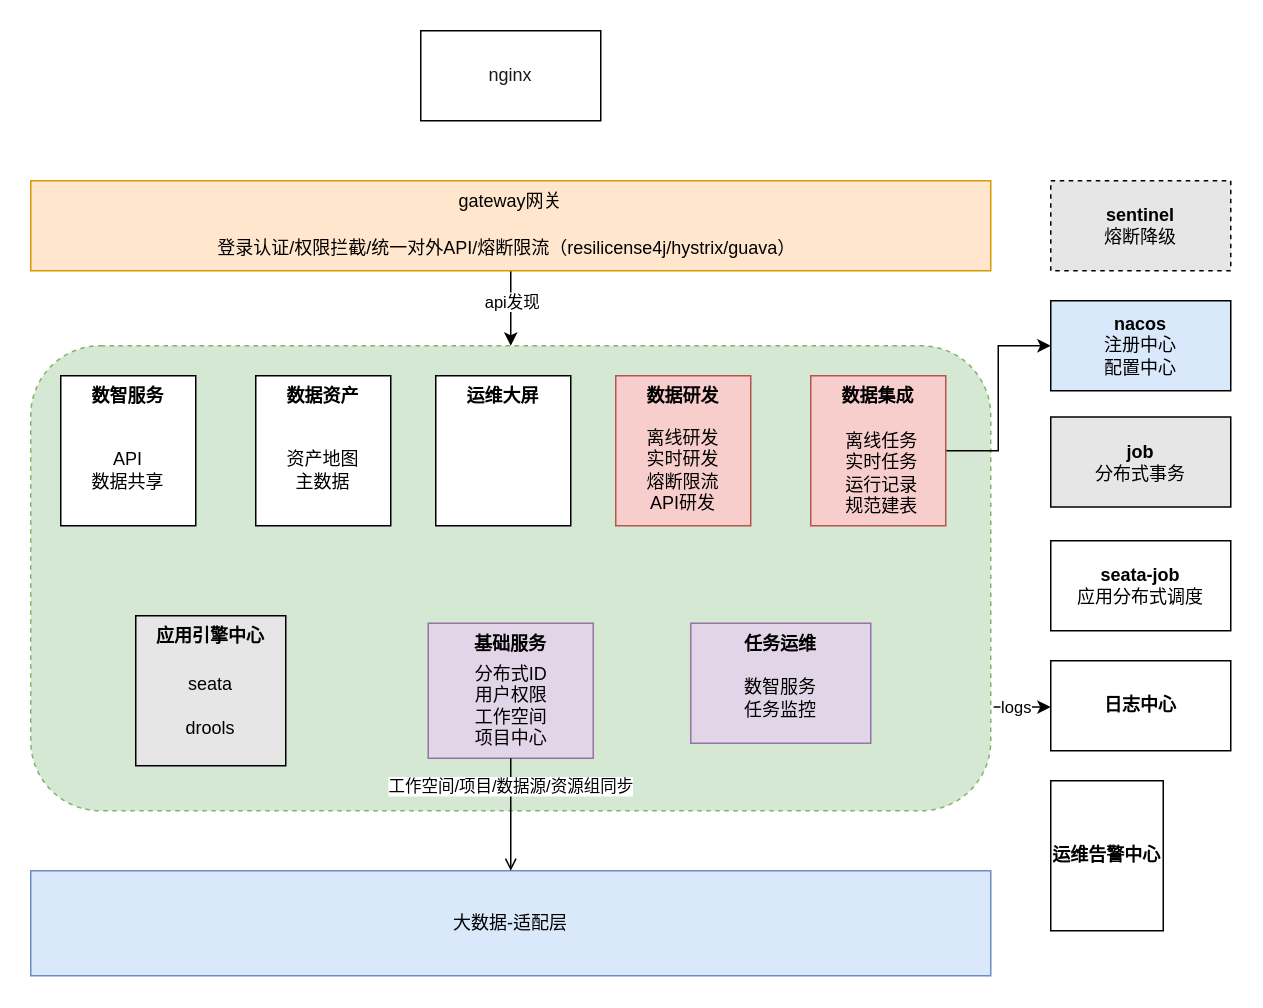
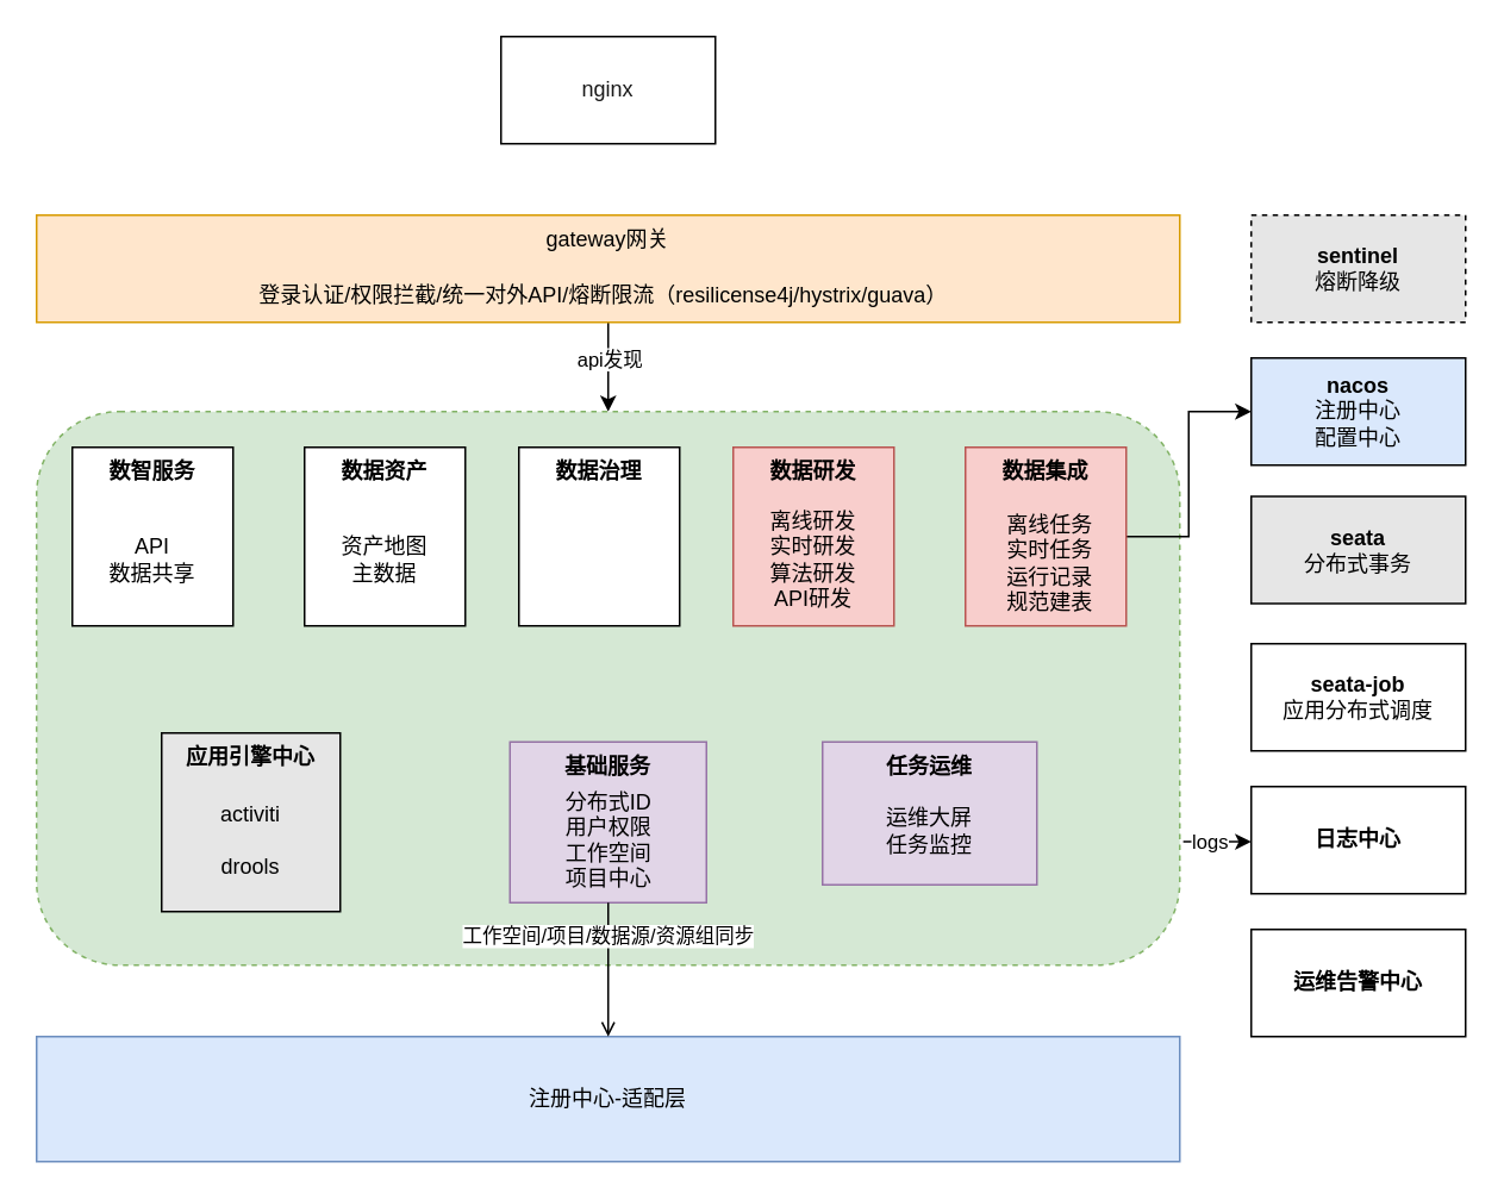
  <mxCell id="0" />
  <mxCell id="1" parent="0" />
  <mxCell id="2" value="" style="edgeStyle=orthogonalEdgeStyle;rounded=0;orthogonalLoop=1;jettySize=auto;html=1;entryX=0.5;entryY=0;entryDx=0;entryDy=0;" edge="1" parent="1" source="4" target="9"><mxGeometry relative="1" as="geometry" /></mxCell>
  <mxCell id="3" value="api发现" style="edgeLabel;html=1;align=center;verticalAlign=middle;resizable=0;points=[];" vertex="1" connectable="0" parent="2"><mxGeometry x="-0.6" y="-1" relative="1" as="geometry"><mxPoint x="1" y="10" as="offset" /></mxGeometry></mxCell>
  <mxCell id="4" value="gateway网关" style="rounded=0;whiteSpace=wrap;html=1;verticalAlign=top;fillColor=#ffe6cc;strokeColor=#d79b00;" vertex="1" parent="1"><mxGeometry x="20" y="120" width="640" height="60" as="geometry" /></mxCell>
  <mxCell id="5" value="&lt;b&gt;nacos&lt;/b&gt;&lt;br&gt;注册中心&lt;br&gt;配置中心" style="rounded=0;whiteSpace=wrap;html=1;fillColor=#dae8fc;" vertex="1" parent="1"><mxGeometry x="700" y="200" width="120" height="60" as="geometry" /></mxCell>
- <mxCell id="6" value="大数据-适配层" style="rounded=0;whiteSpace=wrap;html=1;fillColor=#dae8fc;strokeColor=#6c8ebf;" vertex="1" parent="1"><mxGeometry x="20" y="580" width="640" height="70" as="geometry" /></mxCell>
+ <mxCell id="6" value="注册中心-适配层" style="rounded=0;whiteSpace=wrap;html=1;fillColor=#dae8fc;strokeColor=#6c8ebf;" vertex="1" parent="1"><mxGeometry x="20" y="580" width="640" height="70" as="geometry" /></mxCell>
  <mxCell id="7" value="" style="edgeStyle=orthogonalEdgeStyle;rounded=0;orthogonalLoop=1;jettySize=auto;html=1;exitX=1.003;exitY=0.777;exitDx=0;exitDy=0;entryX=0;entryY=0.5;entryDx=0;entryDy=0;exitPerimeter=0;" edge="1" parent="1" source="9" target="29"><mxGeometry relative="1" as="geometry"><mxPoint x="700" y="385.1" as="targetPoint" /></mxGeometry></mxCell>
  <mxCell id="8" value="logs" style="edgeLabel;html=1;align=center;verticalAlign=middle;resizable=0;points=[];" vertex="1" connectable="0" parent="7"><mxGeometry x="-0.212" relative="1" as="geometry"><mxPoint as="offset" /></mxGeometry></mxCell>
  <mxCell id="9" value="" style="rounded=1;whiteSpace=wrap;html=1;dashed=1;fillColor=#d5e8d4;strokeColor=#82b366;" vertex="1" parent="1"><mxGeometry x="20" y="230" width="640" height="310" as="geometry" /></mxCell>
  <mxCell id="10" value="" style="edgeStyle=orthogonalEdgeStyle;rounded=0;orthogonalLoop=1;jettySize=auto;html=1;" edge="1" parent="1" source="11" target="5"><mxGeometry relative="1" as="geometry" /></mxCell>
  <mxCell id="11" value="数据集成" style="rounded=0;whiteSpace=wrap;html=1;align=center;verticalAlign=top;fontStyle=1;fillColor=#f8cecc;strokeColor=#b85450;" vertex="1" parent="1"><mxGeometry x="540" y="250" width="90" height="100" as="geometry" /></mxCell>
  <mxCell id="12" value="数据研发" style="rounded=0;whiteSpace=wrap;html=1;align=center;verticalAlign=top;fontStyle=1;fillColor=#f8cecc;strokeColor=#b85450;" vertex="1" parent="1"><mxGeometry x="410" y="250" width="90" height="100" as="geometry" /></mxCell>
- <mxCell id="13" value="运维大屏" style="rounded=0;whiteSpace=wrap;html=1;align=center;verticalAlign=top;fontStyle=1" vertex="1" parent="1"><mxGeometry x="290" y="250" width="90" height="100" as="geometry" /></mxCell>
+ <mxCell id="13" value="数据治理" style="rounded=0;whiteSpace=wrap;html=1;align=center;verticalAlign=top;fontStyle=1" vertex="1" parent="1"><mxGeometry x="290" y="250" width="90" height="100" as="geometry" /></mxCell>
  <mxCell id="14" value="数智服务" style="rounded=0;whiteSpace=wrap;html=1;align=center;verticalAlign=top;fontStyle=1" vertex="1" parent="1"><mxGeometry x="40" y="250" width="90" height="100" as="geometry" /></mxCell>
  <mxCell id="15" value="&lt;b&gt;基础服务&lt;/b&gt;" style="rounded=0;whiteSpace=wrap;html=1;verticalAlign=top;fillColor=#e1d5e7;strokeColor=#9673a6;" vertex="1" parent="1"><mxGeometry x="285" y="415" width="110" height="90" as="geometry" /></mxCell>
  <mxCell id="16" value="任务运维" style="rounded=0;whiteSpace=wrap;html=1;verticalAlign=top;fontStyle=1;fillColor=#e1d5e7;strokeColor=#9673a6;" vertex="1" parent="1"><mxGeometry x="460" y="415" width="120" height="80" as="geometry" /></mxCell>
  <mxCell id="17" value="" style="endArrow=open;html=1;rounded=0;entryX=0.5;entryY=0;entryDx=0;entryDy=0;exitX=0.5;exitY=1;exitDx=0;exitDy=0;" edge="1" parent="1" source="15" target="6"><mxGeometry width="50" height="50" relative="1" as="geometry"><mxPoint x="420" y="400" as="sourcePoint" /><mxPoint x="470" y="350" as="targetPoint" /></mxGeometry></mxCell>
  <mxCell id="18" value="工作空间/项目/数据源/资源组同步" style="edgeLabel;html=1;align=center;verticalAlign=middle;resizable=0;points=[];" vertex="1" connectable="0" parent="17"><mxGeometry x="-0.244" relative="1" as="geometry"><mxPoint x="-1" y="-10" as="offset" /></mxGeometry></mxCell>
  <mxCell id="19" value="分布式ID&lt;br&gt;用户权限&lt;br&gt;工作空间&lt;br&gt;项目中心" style="text;html=1;strokeColor=none;fillColor=none;align=center;verticalAlign=middle;whiteSpace=wrap;rounded=0;dashed=1;" vertex="1" parent="1"><mxGeometry x="307.5" y="435" width="65" height="70" as="geometry" /></mxCell>
  <mxCell id="20" value="数据资产" style="rounded=0;whiteSpace=wrap;html=1;align=center;verticalAlign=top;fontStyle=1" vertex="1" parent="1"><mxGeometry x="170" y="250" width="90" height="100" as="geometry" /></mxCell>
  <mxCell id="21" value="登录认证/权限拦截/统一对外API/熔断限流（resilicense4j/hystrix/guava）" style="text;html=1;strokeColor=none;fillColor=none;align=center;verticalAlign=middle;whiteSpace=wrap;rounded=0;dashed=1;" vertex="1" parent="1"><mxGeometry x="115" y="160" width="445" height="10" as="geometry" /></mxCell>
  <mxCell id="22" value="离线任务&lt;br&gt;实时任务&lt;br&gt;运行记录&lt;br&gt;规范建表" style="text;html=1;strokeColor=none;fillColor=none;align=center;verticalAlign=middle;whiteSpace=wrap;rounded=0;dashed=1;" vertex="1" parent="1"><mxGeometry x="555" y="280" width="65" height="70" as="geometry" /></mxCell>
- <mxCell id="23" value="离线研发&lt;br&gt;实时研发&lt;br&gt;熔断限流&lt;br&gt;API研发" style="text;html=1;strokeColor=none;fillColor=none;align=center;verticalAlign=middle;whiteSpace=wrap;rounded=0;" vertex="1" parent="1"><mxGeometry x="430" y="285" width="50" height="55" as="geometry" /></mxCell>
- <mxCell id="24" value="数智服务&lt;br&gt;任务监控" style="text;html=1;strokeColor=none;fillColor=none;align=center;verticalAlign=middle;whiteSpace=wrap;rounded=0;" vertex="1" parent="1"><mxGeometry x="490" y="440" width="60" height="50" as="geometry" /></mxCell>
+ <mxCell id="23" value="离线研发&lt;br&gt;实时研发&lt;br&gt;算法研发&lt;br&gt;API研发" style="text;html=1;strokeColor=none;fillColor=none;align=center;verticalAlign=middle;whiteSpace=wrap;rounded=0;" vertex="1" parent="1"><mxGeometry x="430" y="285" width="50" height="55" as="geometry" /></mxCell>
+ <mxCell id="24" value="运维大屏&lt;br&gt;任务监控" style="text;html=1;strokeColor=none;fillColor=none;align=center;verticalAlign=middle;whiteSpace=wrap;rounded=0;" vertex="1" parent="1"><mxGeometry x="490" y="440" width="60" height="50" as="geometry" /></mxCell>
  <mxCell id="25" value="API&lt;br&gt;数据共享" style="text;html=1;strokeColor=none;fillColor=none;align=center;verticalAlign=middle;whiteSpace=wrap;rounded=0;" vertex="1" parent="1"><mxGeometry x="55" y="297.5" width="60" height="30" as="geometry" /></mxCell>
  <mxCell id="26" value="资产地图&lt;br&gt;主数据" style="text;html=1;strokeColor=none;fillColor=none;align=center;verticalAlign=middle;whiteSpace=wrap;rounded=0;" vertex="1" parent="1"><mxGeometry x="185" y="298" width="60" height="30" as="geometry" /></mxCell>
  <mxCell id="27" value="&lt;b&gt;sentinel&lt;/b&gt;&lt;br&gt;熔断降级" style="rounded=0;whiteSpace=wrap;html=1;fillColor=#E6E6E6;dashed=1;" vertex="1" parent="1"><mxGeometry x="700" y="120" width="120" height="60" as="geometry" /></mxCell>
- <mxCell id="28" value="&lt;b&gt;job&lt;/b&gt;&lt;br&gt;分布式事务" style="rounded=0;whiteSpace=wrap;html=1;fillColor=#E6E6E6;" vertex="1" parent="1"><mxGeometry x="700" y="277.5" width="120" height="60" as="geometry" /></mxCell>
+ <mxCell id="28" value="&lt;b&gt;seata&lt;/b&gt;&lt;br&gt;分布式事务" style="rounded=0;whiteSpace=wrap;html=1;fillColor=#E6E6E6;" vertex="1" parent="1"><mxGeometry x="700" y="277.5" width="120" height="60" as="geometry" /></mxCell>
  <mxCell id="29" value="&lt;b&gt;日志中心&lt;/b&gt;" style="rounded=0;whiteSpace=wrap;html=1;" vertex="1" parent="1"><mxGeometry x="700" y="440" width="120" height="60" as="geometry" /></mxCell>
- <mxCell id="30" value="&lt;b&gt;运维告警中心&lt;/b&gt;" style="rounded=0;whiteSpace=wrap;html=1;" vertex="1" parent="1"><mxGeometry x="700" y="520" width="75" height="100" as="geometry" /></mxCell>
+ <mxCell id="30" value="&lt;b&gt;运维告警中心&lt;/b&gt;" style="rounded=0;whiteSpace=wrap;html=1;" vertex="1" parent="1"><mxGeometry x="700" y="520" width="120" height="60" as="geometry" /></mxCell>
  <mxCell id="31" value="应用引擎中心" style="whiteSpace=wrap;html=1;aspect=fixed;fontStyle=1;verticalAlign=top;fillColor=#E6E6E6;" vertex="1" parent="1"><mxGeometry x="90" y="410" width="100" height="100" as="geometry" /></mxCell>
- <mxCell id="32" value="seata&lt;br&gt;&lt;br&gt;drools" style="text;html=1;strokeColor=none;fillColor=none;align=center;verticalAlign=middle;whiteSpace=wrap;rounded=0;" vertex="1" parent="1"><mxGeometry x="110" y="440" width="60" height="60" as="geometry" /></mxCell>
+ <mxCell id="32" value="activiti&lt;br&gt;&lt;br&gt;drools" style="text;html=1;strokeColor=none;fillColor=none;align=center;verticalAlign=middle;whiteSpace=wrap;rounded=0;" vertex="1" parent="1"><mxGeometry x="110" y="440" width="60" height="60" as="geometry" /></mxCell>
  <mxCell id="33" value="&lt;b&gt;seata-job&lt;/b&gt;&lt;br&gt;应用分布式调度" style="rounded=0;whiteSpace=wrap;html=1;" vertex="1" parent="1"><mxGeometry x="700" y="360" width="120" height="60" as="geometry" /></mxCell>
  <mxCell id="34" value="nginx" style="rounded=0;whiteSpace=wrap;html=1;fontColor=#191919;fillColor=#FFFFFF;" vertex="1" parent="1"><mxGeometry x="280" y="20" width="120" height="60" as="geometry" /></mxCell>
